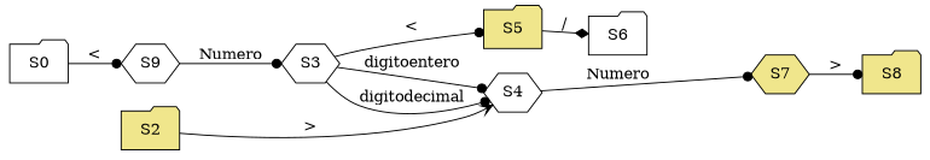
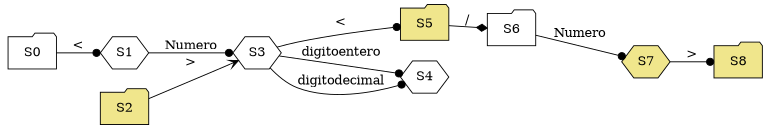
  digraph {
    rankdir=LR
    node [fillcolor=white shape=folder style=filled]
    edge [arrowhead=dot]
    S8 [fillcolor=khaki]
-   S1 [shape=hexagon label=S9]
+   S1 [shape=hexagon]
    S0
    S3 [shape=hexagon]
    S2 [fillcolor=khaki]
    S4 [shape=hexagon]
    S5 [fillcolor=khaki]
    S6
    S7 [fillcolor=khaki shape=hexagon]
    S1 -> S3 [label=Numero]
    S0 -> S1 [label="<"]
    S3 -> S4 [label=digitoentero]
    S3 -> S4 [label=digitodecimal]
    S3 -> S5 [label="<"]
-   S2 -> S4 [arrowhead=vee label=">"]
+   S2 -> S3 [arrowhead=vee label=">"]
    S5 -> S6 [arrowhead=diamond label="/"]
-   S4 -> S7 [label=Numero]
+   S6 -> S7 [label=Numero]
    S7 -> S8 [label=">"]
  }
